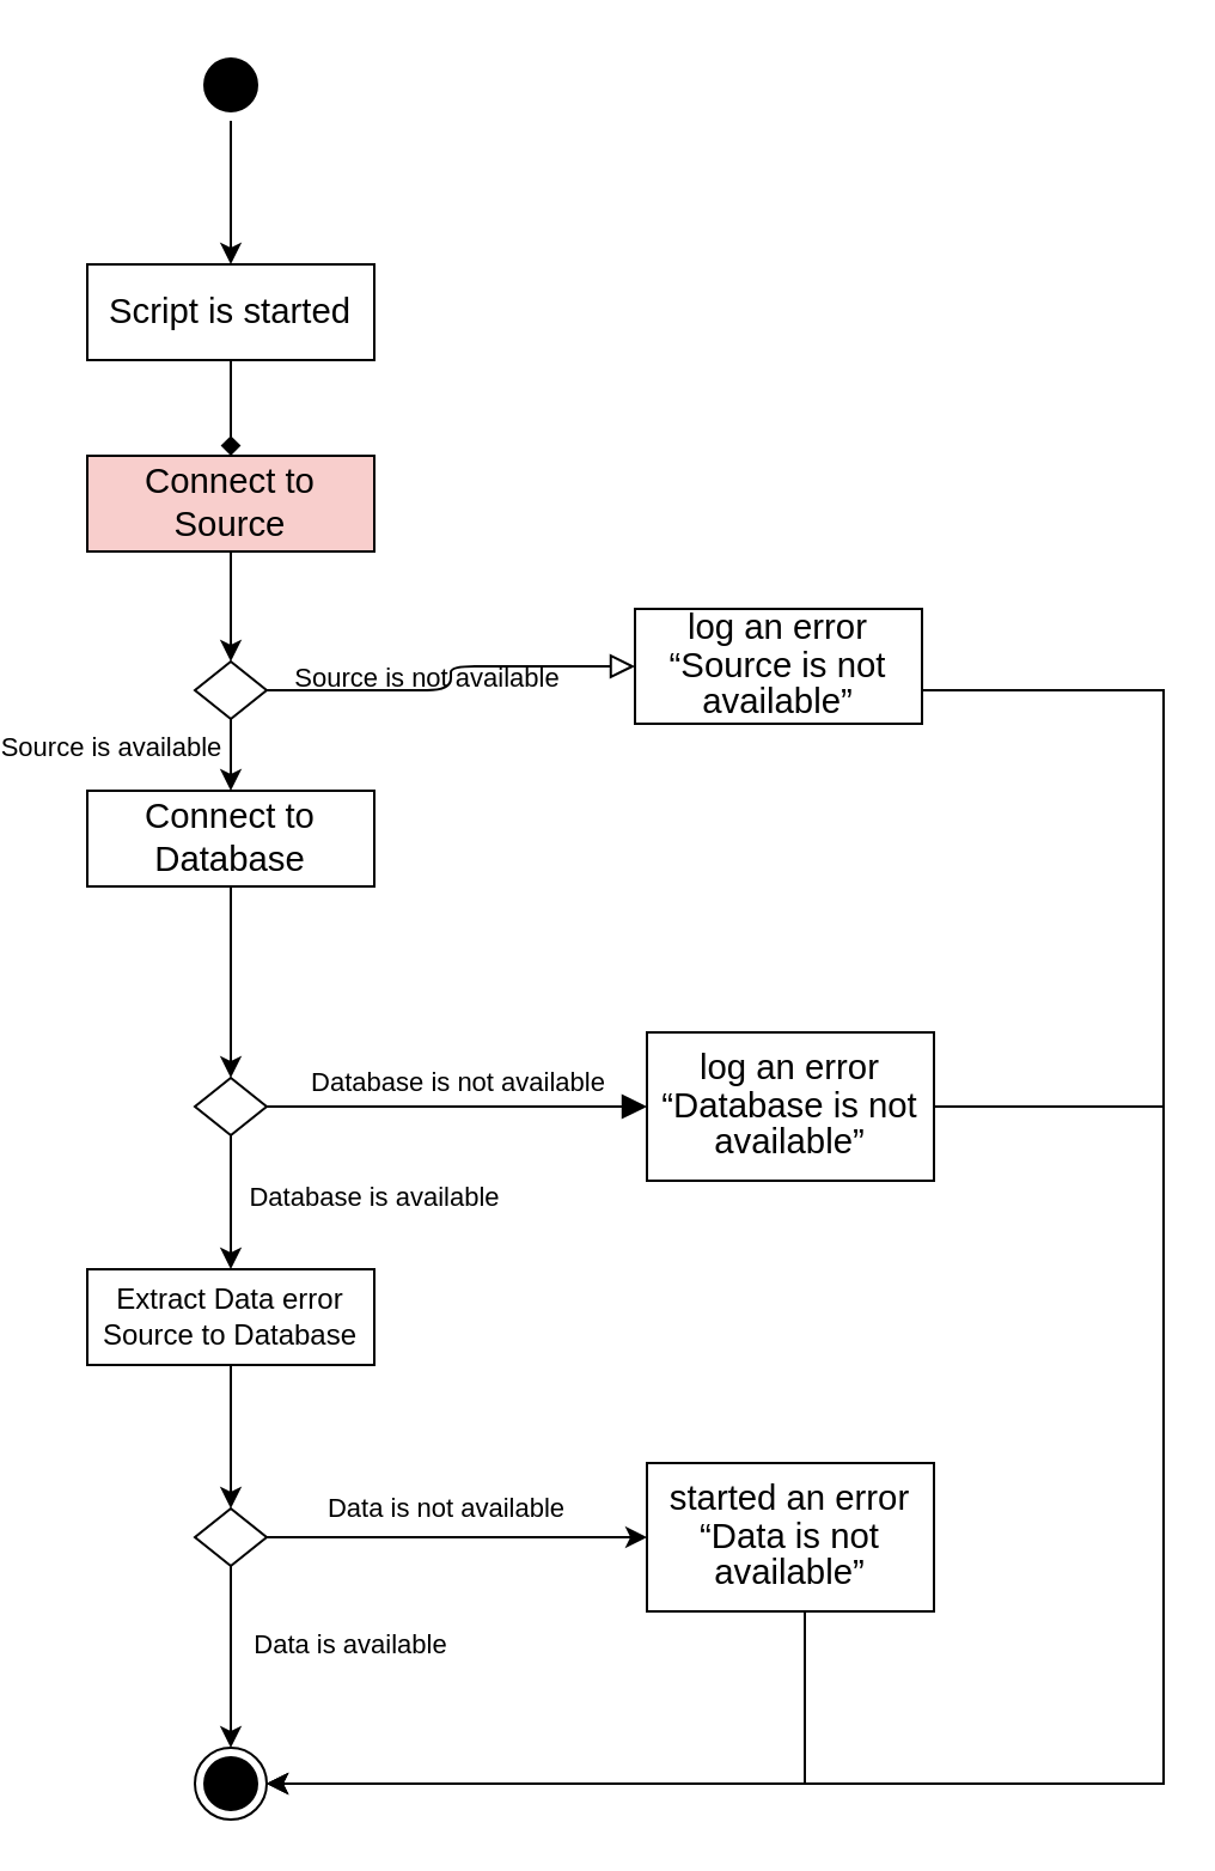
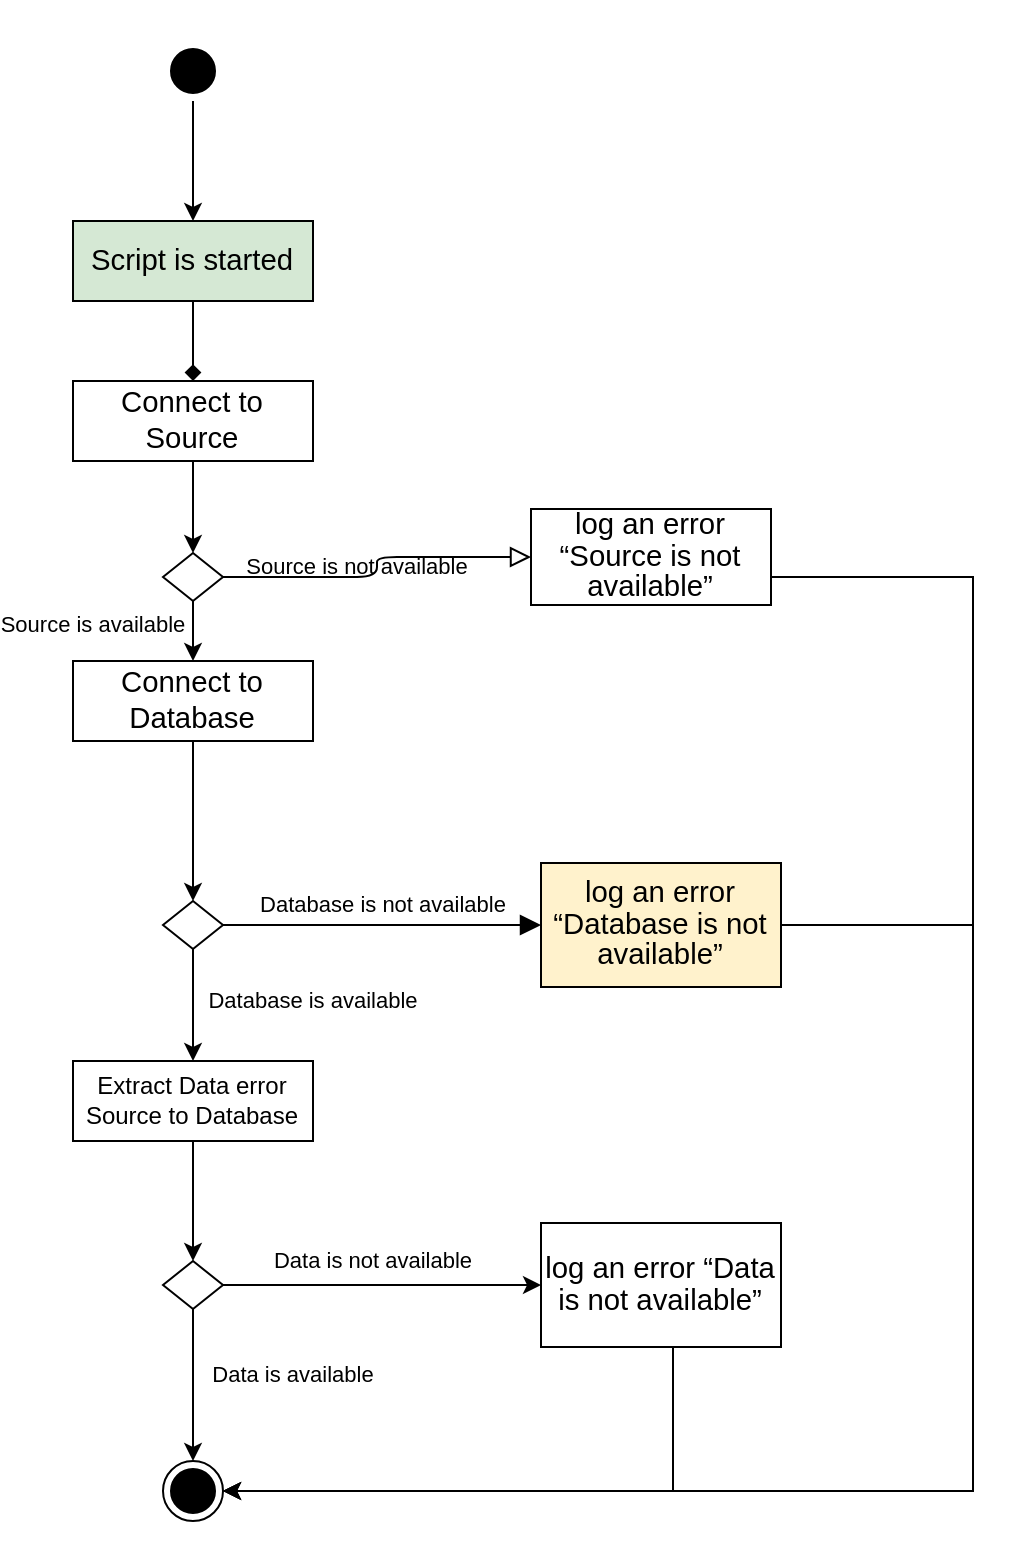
  <mxCell id="0" />
  <mxCell id="1" parent="0" />
  <mxCell id="2" style="edgeStyle=orthogonalEdgeStyle;orthogonalLoop=1;jettySize=auto;html=1;entryX=0.5;entryY=0;entryDx=0;entryDy=0;" parent="1" source="3" target="6" edge="1"><mxGeometry relative="1" as="geometry" /></mxCell>
- <mxCell id="3" value="&lt;font face=&quot;calibri, sans-serif&quot;&gt;&lt;span style=&quot;font-size: 14.667px&quot;&gt;Connect to Source&lt;/span&gt;&lt;/font&gt;" style="whiteSpace=wrap;html=1;fontSize=12;glass=0;strokeWidth=1;shadow=0;fillColor=#f8cecc;" parent="1" vertex="1"><mxGeometry x="20" y="190" width="120" height="40" as="geometry" /></mxCell>
+ <mxCell id="3" value="&lt;font face=&quot;calibri, sans-serif&quot;&gt;&lt;span style=&quot;font-size: 14.667px&quot;&gt;Connect to Source&lt;/span&gt;&lt;/font&gt;" style="whiteSpace=wrap;html=1;fontSize=12;glass=0;strokeWidth=1;shadow=0;" parent="1" vertex="1"><mxGeometry x="20" y="190" width="120" height="40" as="geometry" /></mxCell>
  <mxCell id="4" value="Source is not available" style="edgeStyle=orthogonalEdgeStyle;html=1;jettySize=auto;orthogonalLoop=1;fontSize=11;endArrow=block;endFill=0;endSize=8;strokeWidth=1;shadow=0;labelBackgroundColor=none;" parent="1" source="6" target="8" edge="1"><mxGeometry y="10" relative="1" as="geometry"><mxPoint as="offset" /></mxGeometry></mxCell>
  <mxCell id="5" value="Source is available" style="edgeStyle=orthogonalEdgeStyle;orthogonalLoop=1;jettySize=auto;html=1;entryX=0.5;entryY=0;entryDx=0;entryDy=0;" parent="1" source="6" target="22" edge="1"><mxGeometry x="0.118" y="50" relative="1" as="geometry"><mxPoint as="offset" /></mxGeometry></mxCell>
  <mxCell id="6" value="" style="rhombus;whiteSpace=wrap;html=1;shadow=0;fontFamily=Helvetica;fontSize=12;align=center;strokeWidth=1;spacing=6;spacingTop=-4;" parent="1" vertex="1"><mxGeometry x="65" y="276" width="30" height="24" as="geometry" /></mxCell>
  <mxCell id="7" style="edgeStyle=orthogonalEdgeStyle;rounded=0;orthogonalLoop=1;jettySize=auto;html=1;" edge="1" parent="1" source="8" target="18"><mxGeometry relative="1" as="geometry"><Array as="points"><mxPoint x="470" y="288" /><mxPoint x="470" y="745" /></Array></mxGeometry></mxCell>
  <mxCell id="8" value="&lt;span style=&quot;font-size: 11.0pt ; line-height: 107% ; font-family: &amp;#34;calibri&amp;#34; , sans-serif&quot;&gt;log an error “Source is not available”&lt;/span&gt;" style="whiteSpace=wrap;html=1;fontSize=12;glass=0;strokeWidth=1;shadow=0;" parent="1" vertex="1"><mxGeometry x="249" y="254" width="120" height="48" as="geometry" /></mxCell>
  <mxCell id="9" value="Database is not available" style="edgeStyle=orthogonalEdgeStyle;html=1;jettySize=auto;orthogonalLoop=1;fontSize=11;endArrow=block;endFill=1;endSize=8;strokeWidth=1;shadow=0;labelBackgroundColor=none;" parent="1" source="11" target="15" edge="1"><mxGeometry y="10" relative="1" as="geometry"><mxPoint as="offset" /></mxGeometry></mxCell>
  <mxCell id="10" value="Database is available" style="edgeStyle=orthogonalEdgeStyle;orthogonalLoop=1;jettySize=auto;html=1;" parent="1" source="11" target="13" edge="1"><mxGeometry x="-0.071" y="60" relative="1" as="geometry"><mxPoint as="offset" /></mxGeometry></mxCell>
  <mxCell id="11" value="" style="rhombus;whiteSpace=wrap;html=1;shadow=0;fontFamily=Helvetica;fontSize=12;align=center;strokeWidth=1;spacing=6;spacingTop=-4;" parent="1" vertex="1"><mxGeometry x="65" y="450" width="30" height="24" as="geometry" /></mxCell>
  <mxCell id="12" style="edgeStyle=orthogonalEdgeStyle;orthogonalLoop=1;jettySize=auto;html=1;" parent="1" source="13" target="25" edge="1"><mxGeometry relative="1" as="geometry" /></mxCell>
  <mxCell id="13" value="Extract Data error Source to Database" style="whiteSpace=wrap;html=1;fontSize=12;glass=0;strokeWidth=1;shadow=0;" parent="1" vertex="1"><mxGeometry x="20" y="530" width="120" height="40" as="geometry" /></mxCell>
  <mxCell id="14" style="edgeStyle=orthogonalEdgeStyle;rounded=0;orthogonalLoop=1;jettySize=auto;html=1;entryX=1;entryY=0.5;entryDx=0;entryDy=0;" edge="1" parent="1" source="15" target="18"><mxGeometry relative="1" as="geometry"><Array as="points"><mxPoint x="470" y="462" /><mxPoint x="470" y="745" /></Array></mxGeometry></mxCell>
- <mxCell id="15" value="&lt;span style=&quot;font-size: 11.0pt ; line-height: 107% ; font-family: &amp;#34;calibri&amp;#34; , sans-serif&quot;&gt;log an error “Database is not available”&lt;/span&gt;" style="whiteSpace=wrap;html=1;fontSize=12;glass=0;strokeWidth=1;shadow=0;" parent="1" vertex="1"><mxGeometry x="254" y="431" width="120" height="62" as="geometry" /></mxCell>
+ <mxCell id="15" value="&lt;span style=&quot;font-size: 11.0pt ; line-height: 107% ; font-family: &amp;#34;calibri&amp;#34; , sans-serif&quot;&gt;log an error “Database is not available”&lt;/span&gt;" style="whiteSpace=wrap;html=1;fontSize=12;glass=0;strokeWidth=1;shadow=0;fillColor=#fff2cc;" parent="1" vertex="1"><mxGeometry x="254" y="431" width="120" height="62" as="geometry" /></mxCell>
  <mxCell id="16" style="edgeStyle=orthogonalEdgeStyle;orthogonalLoop=1;jettySize=auto;html=1;" parent="1" source="17" target="20" edge="1"><mxGeometry relative="1" as="geometry" /></mxCell>
  <mxCell id="17" value="" style="ellipse;shape=startState;fillColor=#000000;" parent="1" vertex="1"><mxGeometry x="65" width="30" height="30" as="geometry" y="20" /></mxCell>
  <mxCell id="18" value="" style="ellipse;html=1;shape=endState;fillColor=#000000;" parent="1" vertex="1"><mxGeometry x="65" y="730" width="30" height="30" as="geometry" /></mxCell>
  <mxCell id="19" style="edgeStyle=orthogonalEdgeStyle;orthogonalLoop=1;jettySize=auto;html=1;endArrow=diamond;" parent="1" source="20" target="3" edge="1"><mxGeometry relative="1" as="geometry" /></mxCell>
- <mxCell id="20" value="&lt;font face=&quot;calibri, sans-serif&quot;&gt;&lt;span style=&quot;font-size: 14.667px&quot;&gt;Script is started&lt;/span&gt;&lt;/font&gt;" style="whiteSpace=wrap;html=1;fontSize=12;glass=0;strokeWidth=1;shadow=0;" parent="1" vertex="1"><mxGeometry x="20" y="110" width="120" height="40" as="geometry" /></mxCell>
+ <mxCell id="20" value="&lt;font face=&quot;calibri, sans-serif&quot;&gt;&lt;span style=&quot;font-size: 14.667px&quot;&gt;Script is started&lt;/span&gt;&lt;/font&gt;" style="whiteSpace=wrap;html=1;fontSize=12;glass=0;strokeWidth=1;shadow=0;fillColor=#d5e8d4;" parent="1" vertex="1"><mxGeometry x="20" y="110" width="120" height="40" as="geometry" /></mxCell>
  <mxCell id="21" style="edgeStyle=orthogonalEdgeStyle;orthogonalLoop=1;jettySize=auto;html=1;" parent="1" source="22" target="11" edge="1"><mxGeometry relative="1" as="geometry" /></mxCell>
  <mxCell id="22" value="&lt;font face=&quot;calibri, sans-serif&quot;&gt;&lt;span style=&quot;font-size: 14.667px&quot;&gt;Connect to Database&lt;/span&gt;&lt;/font&gt;" style="whiteSpace=wrap;html=1;fontSize=12;glass=0;strokeWidth=1;shadow=0;" parent="1" vertex="1"><mxGeometry x="20" y="330" width="120" height="40" as="geometry" /></mxCell>
  <mxCell id="23" value="Data is not available" style="edgeStyle=orthogonalEdgeStyle;orthogonalLoop=1;jettySize=auto;html=1;endFill=1;" parent="1" source="25" target="27" edge="1"><mxGeometry x="-0.057" y="12" relative="1" as="geometry"><mxPoint as="offset" /></mxGeometry></mxCell>
  <mxCell id="24" value="Data is available" style="edgeStyle=orthogonalEdgeStyle;orthogonalLoop=1;jettySize=auto;html=1;entryX=0.5;entryY=0;entryDx=0;entryDy=0;endFill=1;" parent="1" source="25" target="18" edge="1"><mxGeometry x="-0.132" y="50" relative="1" as="geometry"><mxPoint as="offset" /></mxGeometry></mxCell>
  <mxCell id="25" value="" style="rhombus;whiteSpace=wrap;html=1;shadow=0;fontFamily=Helvetica;fontSize=12;align=center;strokeWidth=1;spacing=6;spacingTop=-4;" parent="1" vertex="1"><mxGeometry x="65" y="630" width="30" height="24" as="geometry" /></mxCell>
  <mxCell id="26" style="edgeStyle=orthogonalEdgeStyle;rounded=0;orthogonalLoop=1;jettySize=auto;html=1;entryX=1;entryY=0.5;entryDx=0;entryDy=0;" edge="1" parent="1" source="27" target="18"><mxGeometry relative="1" as="geometry"><Array as="points"><mxPoint x="320" y="745" /></Array></mxGeometry></mxCell>
- <mxCell id="27" value="&lt;span style=&quot;font-size: 11.0pt ; line-height: 107% ; font-family: &amp;#34;calibri&amp;#34; , sans-serif&quot;&gt;started an error “Data is not available”&lt;/span&gt;" style="whiteSpace=wrap;html=1;fontSize=12;glass=0;strokeWidth=1;shadow=0;" parent="1" vertex="1"><mxGeometry x="254" y="611" width="120" height="62" as="geometry" /></mxCell>
+ <mxCell id="27" value="&lt;span style=&quot;font-size: 11.0pt ; line-height: 107% ; font-family: &amp;#34;calibri&amp;#34; , sans-serif&quot;&gt;log an error “Data is not available”&lt;/span&gt;" style="whiteSpace=wrap;html=1;fontSize=12;glass=0;strokeWidth=1;shadow=0;" parent="1" vertex="1"><mxGeometry x="254" y="611" width="120" height="62" as="geometry" /></mxCell>
